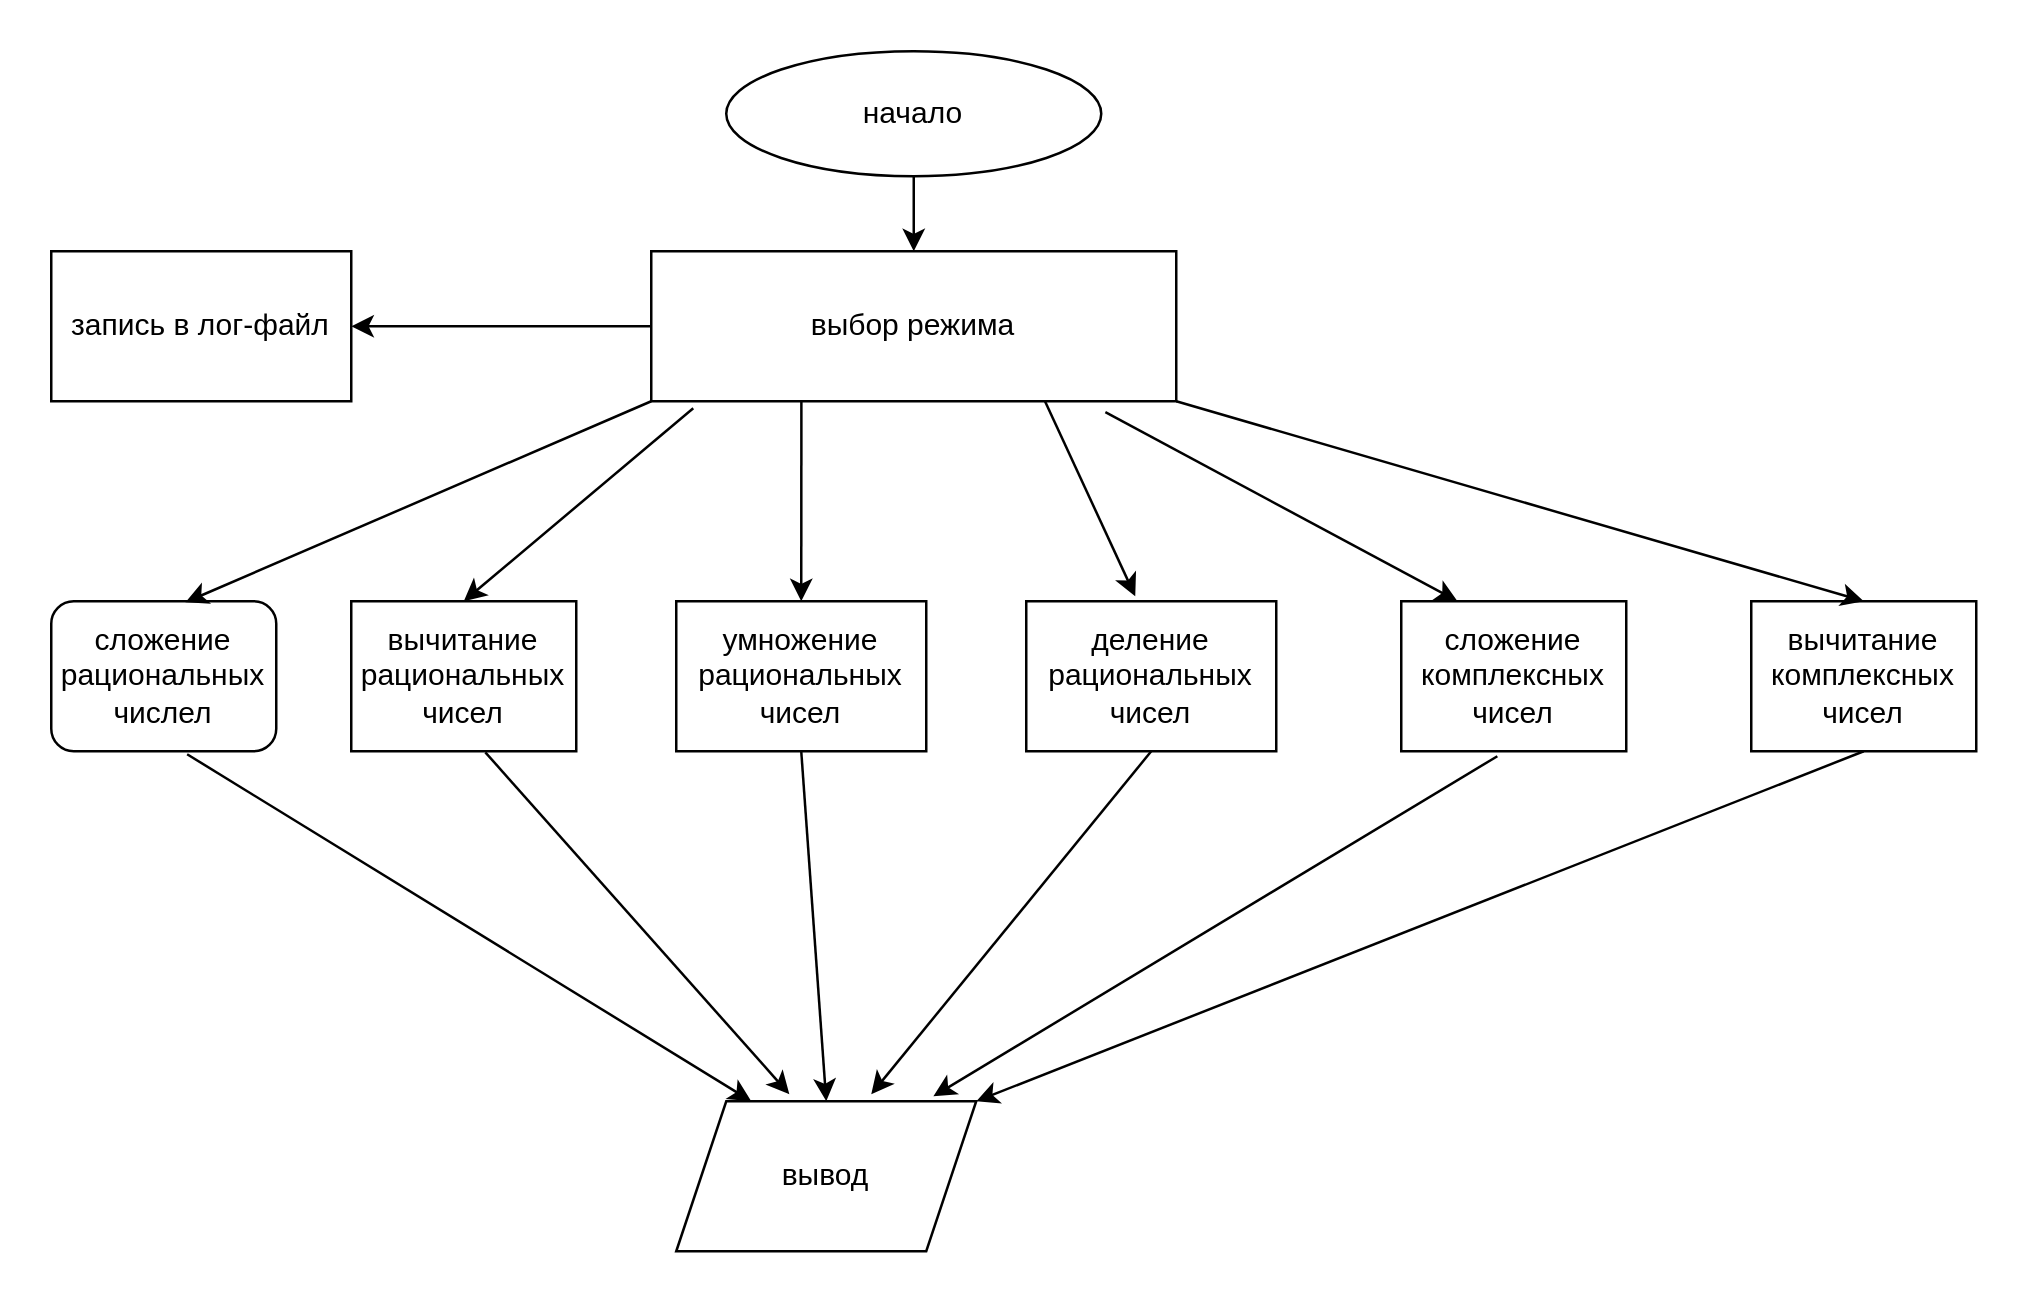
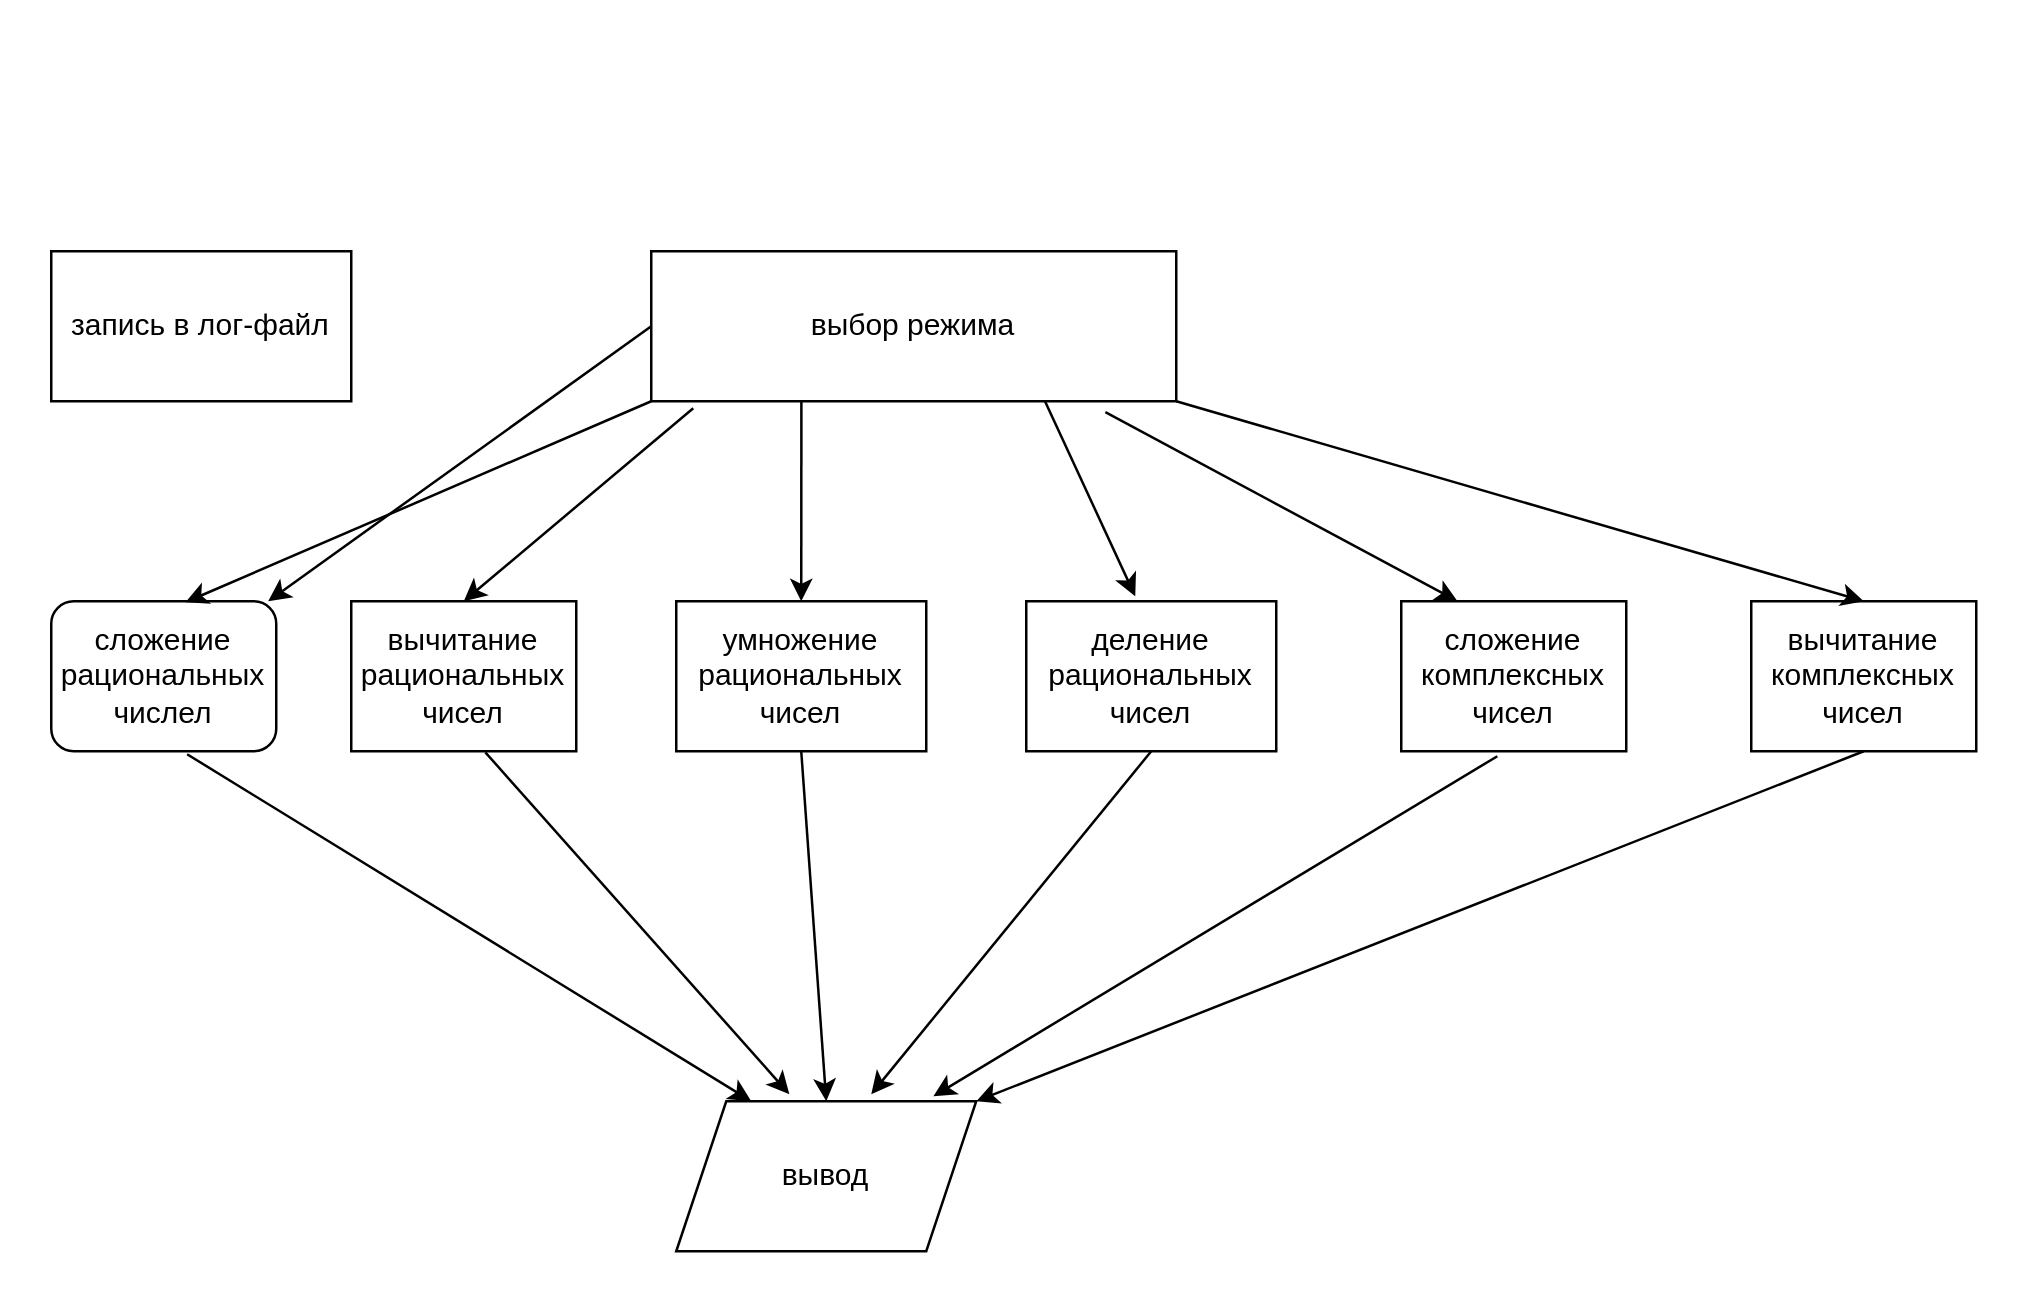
  <mxCell id="0" />
  <mxCell id="1" parent="0" />
- <mxCell id="2" value="" style="edgeStyle=none;html=1;" edge="1" parent="1" source="3" target="5"><mxGeometry relative="1" as="geometry" /></mxCell>
- <mxCell id="3" value="начало" style="ellipse;whiteSpace=wrap;html=1;" vertex="1" parent="1"><mxGeometry x="290" y="20" width="150" height="50" as="geometry" /></mxCell>
- <mxCell id="4" style="edgeStyle=none;html=1;exitX=0;exitY=0.5;exitDx=0;exitDy=0;entryX=1;entryY=0.5;entryDx=0;entryDy=0;" edge="1" parent="1" source="5" target="18"><mxGeometry relative="1" as="geometry" /></mxCell>
+ <mxCell id="4" style="edgeStyle=none;html=1;exitX=0;exitY=0.5;exitDx=0;exitDy=0;" edge="1" parent="1" source="5" target="11"><mxGeometry relative="1" as="geometry" /></mxCell>
  <mxCell id="5" value="выбор режима" style="rounded=0;whiteSpace=wrap;html=1;" vertex="1" parent="1"><mxGeometry x="260" y="100" width="210" height="60" as="geometry" /></mxCell>
  <mxCell id="6" value="вычитание рациональных чисел" style="rounded=0;whiteSpace=wrap;html=1;" vertex="1" parent="1"><mxGeometry x="140" y="240" width="90" height="60" as="geometry" /></mxCell>
  <mxCell id="7" value="умножение рациональных чисел" style="rounded=0;whiteSpace=wrap;html=1;" vertex="1" parent="1"><mxGeometry x="270" y="240" width="100" height="60" as="geometry" /></mxCell>
  <mxCell id="8" value="деление рациональных чисел" style="rounded=0;whiteSpace=wrap;html=1;" vertex="1" parent="1"><mxGeometry x="410" y="240" width="100" height="60" as="geometry" /></mxCell>
  <mxCell id="9" value="сложение комплексных чисел" style="rounded=0;whiteSpace=wrap;html=1;" vertex="1" parent="1"><mxGeometry x="560" y="240" width="90" height="60" as="geometry" /></mxCell>
  <mxCell id="10" value="вычитание комплексных чисел" style="rounded=0;whiteSpace=wrap;html=1;" vertex="1" parent="1"><mxGeometry x="700" y="240" width="90" height="60" as="geometry" /></mxCell>
  <mxCell id="11" value="сложение рациональных числел" style="whiteSpace=wrap;html=1;rounded=1;" vertex="1" parent="1"><mxGeometry x="20" y="240" width="90" height="60" as="geometry" /></mxCell>
  <mxCell id="12" value="" style="endArrow=classic;html=1;entryX=0.596;entryY=0.007;entryDx=0;entryDy=0;entryPerimeter=0;" edge="1" parent="1" target="11"><mxGeometry width="50" height="50" relative="1" as="geometry"><mxPoint x="260" y="160" as="sourcePoint" /><mxPoint x="310" y="110" as="targetPoint" /></mxGeometry></mxCell>
  <mxCell id="13" value="" style="endArrow=classic;html=1;entryX=0.5;entryY=0;entryDx=0;entryDy=0;exitX=0.08;exitY=1.047;exitDx=0;exitDy=0;exitPerimeter=0;" edge="1" parent="1" source="5" target="6"><mxGeometry width="50" height="50" relative="1" as="geometry"><mxPoint x="260" y="220" as="sourcePoint" /><mxPoint x="310" y="170" as="targetPoint" /></mxGeometry></mxCell>
  <mxCell id="14" value="" style="endArrow=classic;html=1;exitX=0.286;exitY=0.993;exitDx=0;exitDy=0;exitPerimeter=0;entryX=0.5;entryY=0;entryDx=0;entryDy=0;" edge="1" parent="1" source="5" target="7"><mxGeometry width="50" height="50" relative="1" as="geometry"><mxPoint x="110" y="130" as="sourcePoint" /><mxPoint x="160" y="80" as="targetPoint" /></mxGeometry></mxCell>
  <mxCell id="15" value="" style="endArrow=classic;html=1;exitX=0.75;exitY=1;exitDx=0;exitDy=0;entryX=0.436;entryY=-0.033;entryDx=0;entryDy=0;entryPerimeter=0;" edge="1" parent="1" source="5" target="8"><mxGeometry width="50" height="50" relative="1" as="geometry"><mxPoint x="170" y="130" as="sourcePoint" /><mxPoint x="220" y="80" as="targetPoint" /></mxGeometry></mxCell>
  <mxCell id="16" value="" style="endArrow=classic;html=1;exitX=0.865;exitY=1.073;exitDx=0;exitDy=0;exitPerimeter=0;entryX=0.25;entryY=0;entryDx=0;entryDy=0;" edge="1" parent="1" source="5" target="9"><mxGeometry width="50" height="50" relative="1" as="geometry"><mxPoint x="530" y="160" as="sourcePoint" /><mxPoint x="580" y="110" as="targetPoint" /></mxGeometry></mxCell>
  <mxCell id="17" value="" style="endArrow=classic;html=1;exitX=1;exitY=1;exitDx=0;exitDy=0;entryX=0.5;entryY=0;entryDx=0;entryDy=0;" edge="1" parent="1" source="5" target="10"><mxGeometry width="50" height="50" relative="1" as="geometry"><mxPoint x="560" y="170" as="sourcePoint" /><mxPoint x="610" y="120" as="targetPoint" /></mxGeometry></mxCell>
  <mxCell id="18" value="запись в лог-файл" style="rounded=0;whiteSpace=wrap;html=1;" vertex="1" parent="1"><mxGeometry x="20" y="100" width="120" height="60" as="geometry" /></mxCell>
  <mxCell id="19" value="" style="endArrow=classic;html=1;exitX=0.604;exitY=1.02;exitDx=0;exitDy=0;exitPerimeter=0;entryX=0.25;entryY=0;entryDx=0;entryDy=0;" edge="1" parent="1" source="11" target="21"><mxGeometry width="50" height="50" relative="1" as="geometry"><mxPoint x="160" y="380" as="sourcePoint" /><mxPoint x="215.35" y="426.82" as="targetPoint" /></mxGeometry></mxCell>
  <mxCell id="20" value="" style="endArrow=classic;html=1;exitX=0.596;exitY=1.007;exitDx=0;exitDy=0;exitPerimeter=0;entryX=0.377;entryY=-0.047;entryDx=0;entryDy=0;entryPerimeter=0;" edge="1" parent="1" source="6" target="21"><mxGeometry width="50" height="50" relative="1" as="geometry"><mxPoint x="290" y="370" as="sourcePoint" /><mxPoint x="267.5" y="430" as="targetPoint" /></mxGeometry></mxCell>
  <mxCell id="21" value="вывод" style="shape=parallelogram;perimeter=parallelogramPerimeter;whiteSpace=wrap;html=1;fixedSize=1;" vertex="1" parent="1"><mxGeometry x="270" y="440" width="120" height="60" as="geometry" /></mxCell>
  <mxCell id="22" value="" style="endArrow=classic;html=1;exitX=0.5;exitY=1;exitDx=0;exitDy=0;entryX=0.5;entryY=0;entryDx=0;entryDy=0;" edge="1" parent="1" source="7" target="21"><mxGeometry width="50" height="50" relative="1" as="geometry"><mxPoint x="320" y="390" as="sourcePoint" /><mxPoint x="370" y="340" as="targetPoint" /></mxGeometry></mxCell>
  <mxCell id="23" value="" style="endArrow=classic;html=1;exitX=0.5;exitY=1;exitDx=0;exitDy=0;entryX=0.65;entryY=-0.047;entryDx=0;entryDy=0;entryPerimeter=0;" edge="1" parent="1" source="8" target="21"><mxGeometry width="50" height="50" relative="1" as="geometry"><mxPoint x="430" y="380" as="sourcePoint" /><mxPoint x="480" y="330" as="targetPoint" /></mxGeometry></mxCell>
  <mxCell id="24" value="" style="endArrow=classic;html=1;exitX=0.427;exitY=1.033;exitDx=0;exitDy=0;exitPerimeter=0;entryX=0.857;entryY=-0.033;entryDx=0;entryDy=0;entryPerimeter=0;" edge="1" parent="1" source="9" target="21"><mxGeometry width="50" height="50" relative="1" as="geometry"><mxPoint x="520" y="420" as="sourcePoint" /><mxPoint x="570" y="370" as="targetPoint" /></mxGeometry></mxCell>
  <mxCell id="25" value="" style="endArrow=classic;html=1;exitX=0.5;exitY=1;exitDx=0;exitDy=0;entryX=1;entryY=0;entryDx=0;entryDy=0;" edge="1" parent="1" source="10" target="21"><mxGeometry width="50" height="50" relative="1" as="geometry"><mxPoint x="660" y="430" as="sourcePoint" /><mxPoint x="710" y="380" as="targetPoint" /></mxGeometry></mxCell>
